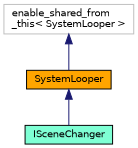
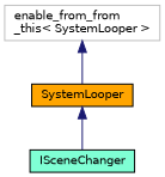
  digraph {
    node [color=black fontname=Helvetica fontsize=10 shape=record style=filled]
    edge [color=midnightblue dir=back fontname=Helvetica fontsize=10 labelfontname=Helvetica labelfontsize=10 style=solid]
    n1 [fillcolor=orange fontcolor=black height=0.2 label=SystemLooper width=0.4]
    n2 [fillcolor=aquamarine height=0.2 label=ISceneChanger width=0.4]
-   n3 [color=grey75 fillcolor=white height=0.2 label="enable_shared_from\l_this\< SystemLooper \>" width=0.4]
+   n3 [color=grey75 fillcolor=white height=0.2 label="enable_from_from\l_this\< SystemLooper \>" width=0.4]
    n1 -> n2
    n3 -> n1
  }
